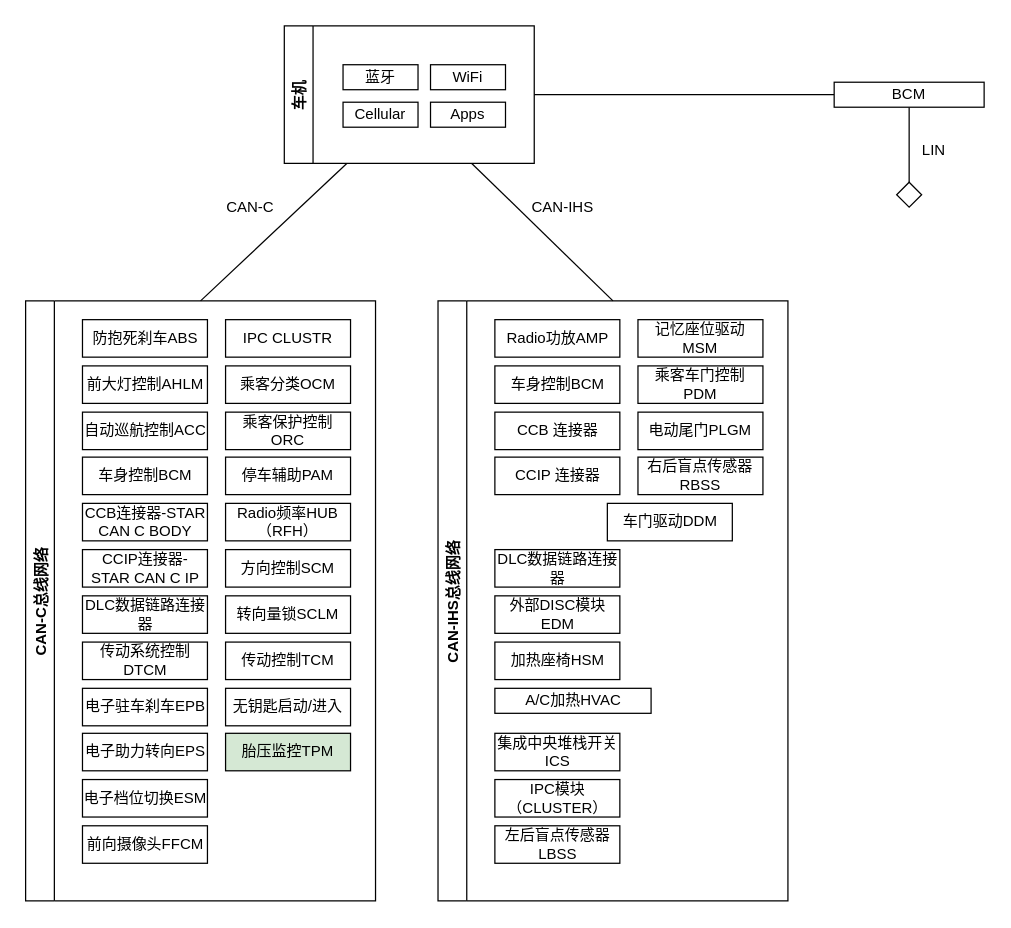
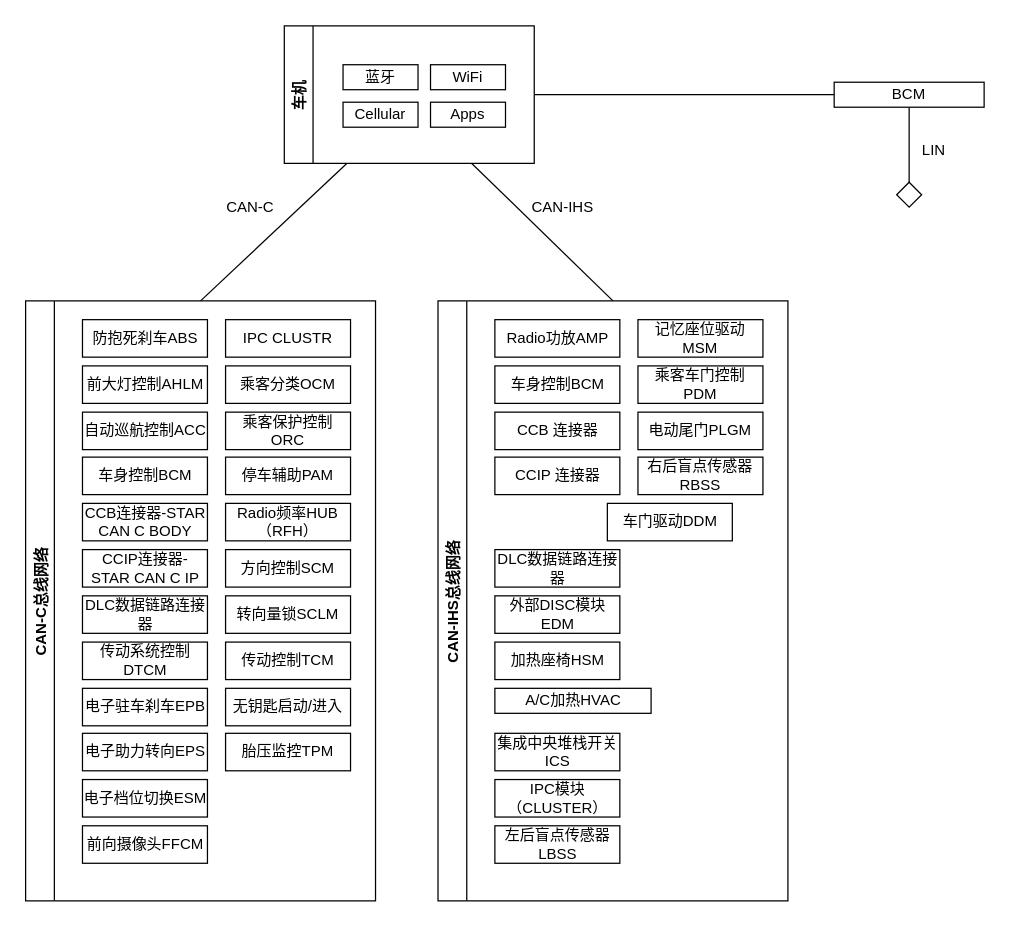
  <mxCell id="0" />
  <mxCell id="1" parent="0" />
  <mxCell id="2" style="edgeStyle=none;html=1;exitX=0.25;exitY=1;exitDx=0;exitDy=0;endArrow=none;endFill=0;entryX=0.5;entryY=0;entryDx=0;entryDy=0;" parent="1" source="30" target="4" edge="1"><mxGeometry relative="1" as="geometry"><mxPoint x="390" y="-75" as="sourcePoint" /></mxGeometry></mxCell>
  <mxCell id="3" style="edgeStyle=none;html=1;entryX=0.5;entryY=0;entryDx=0;entryDy=0;endArrow=none;endFill=0;exitX=0.75;exitY=1;exitDx=0;exitDy=0;" parent="1" source="30" target="37" edge="1"><mxGeometry relative="1" as="geometry"><mxPoint x="280" y="-20" as="sourcePoint" /><mxPoint x="280" y="50" as="targetPoint" /></mxGeometry></mxCell>
  <mxCell id="4" value="CAN-C总线网络" style="swimlane;horizontal=0;" parent="1" vertex="1"><mxGeometry x="20" y="240" width="280" height="480" as="geometry" /></mxCell>
  <mxCell id="5" value="防抱死刹车ABS" style="rounded=0;whiteSpace=wrap;html=1;" parent="4" vertex="1"><mxGeometry x="45.5" y="15" width="100" height="30" as="geometry" /></mxCell>
  <mxCell id="6" value="前大灯控制AHLM" style="rounded=0;whiteSpace=wrap;html=1;" vertex="1" parent="4"><mxGeometry x="45.5" y="52" width="100" height="30" as="geometry" /></mxCell>
  <mxCell id="7" value="自动巡航控制ACC" style="rounded=0;whiteSpace=wrap;html=1;" vertex="1" parent="4"><mxGeometry x="45.5" y="89" width="100" height="30" as="geometry" /></mxCell>
  <mxCell id="8" value="车身控制BCM" style="rounded=0;whiteSpace=wrap;html=1;" vertex="1" parent="4"><mxGeometry x="45.5" y="125" width="100" height="30" as="geometry" /></mxCell>
  <mxCell id="9" value="CCB连接器-STAR CAN C BODY" style="rounded=0;whiteSpace=wrap;html=1;" vertex="1" parent="4"><mxGeometry x="45.5" y="162" width="100" height="30" as="geometry" /></mxCell>
  <mxCell id="10" value="CCIP连接器-STAR CAN C IP" style="rounded=0;whiteSpace=wrap;html=1;" vertex="1" parent="4"><mxGeometry x="45.5" y="199" width="100" height="30" as="geometry" /></mxCell>
  <mxCell id="11" value="DLC数据链路连接器" style="rounded=0;whiteSpace=wrap;html=1;" vertex="1" parent="4"><mxGeometry x="45.5" y="236" width="100" height="30" as="geometry" /></mxCell>
  <mxCell id="12" value="传动系统控制DTCM" style="rounded=0;whiteSpace=wrap;html=1;" vertex="1" parent="4"><mxGeometry x="45.5" y="273" width="100" height="30" as="geometry" /></mxCell>
  <mxCell id="13" value="电子驻车刹车EPB" style="rounded=0;whiteSpace=wrap;html=1;" vertex="1" parent="4"><mxGeometry x="45.5" y="310" width="100" height="30" as="geometry" /></mxCell>
  <mxCell id="14" value="电子助力转向EPS" style="rounded=0;whiteSpace=wrap;html=1;" vertex="1" parent="4"><mxGeometry x="45.5" y="346" width="100" height="30" as="geometry" /></mxCell>
  <mxCell id="15" value="电子档位切换ESM" style="rounded=0;whiteSpace=wrap;html=1;" vertex="1" parent="4"><mxGeometry x="45.5" y="383" width="100" height="30" as="geometry" /></mxCell>
  <mxCell id="16" value="前向摄像头FFCM" style="rounded=0;whiteSpace=wrap;html=1;" vertex="1" parent="4"><mxGeometry x="45.5" y="420" width="100" height="30" as="geometry" /></mxCell>
  <mxCell id="17" value="IPC CLUSTR" style="rounded=0;whiteSpace=wrap;html=1;" vertex="1" parent="4"><mxGeometry x="160" y="15" width="100" height="30" as="geometry" /></mxCell>
  <mxCell id="18" value="乘客分类OCM" style="rounded=0;whiteSpace=wrap;html=1;" vertex="1" parent="4"><mxGeometry x="160" y="52" width="100" height="30" as="geometry" /></mxCell>
  <mxCell id="19" value="乘客保护控制ORC" style="rounded=0;whiteSpace=wrap;html=1;" vertex="1" parent="4"><mxGeometry x="160" y="89" width="100" height="30" as="geometry" /></mxCell>
  <mxCell id="20" value="停车辅助PAM" style="rounded=0;whiteSpace=wrap;html=1;" vertex="1" parent="4"><mxGeometry x="160" y="125" width="100" height="30" as="geometry" /></mxCell>
  <mxCell id="21" value="Radio频率HUB（RFH）" style="rounded=0;whiteSpace=wrap;html=1;" vertex="1" parent="4"><mxGeometry x="160" y="162" width="100" height="30" as="geometry" /></mxCell>
  <mxCell id="22" value="方向控制SCM" style="rounded=0;whiteSpace=wrap;html=1;" vertex="1" parent="4"><mxGeometry x="160" y="199" width="100" height="30" as="geometry" /></mxCell>
  <mxCell id="23" value="转向量锁SCLM" style="rounded=0;whiteSpace=wrap;html=1;" vertex="1" parent="4"><mxGeometry x="160" y="236" width="100" height="30" as="geometry" /></mxCell>
  <mxCell id="24" value="传动控制TCM" style="rounded=0;whiteSpace=wrap;html=1;" vertex="1" parent="4"><mxGeometry x="160" y="273" width="100" height="30" as="geometry" /></mxCell>
  <mxCell id="25" value="无钥匙启动/进入" style="rounded=0;whiteSpace=wrap;html=1;" parent="4" vertex="1"><mxGeometry x="160" y="310" width="100" height="30" as="geometry" /></mxCell>
- <mxCell id="26" value="胎压监控TPM" style="rounded=0;whiteSpace=wrap;html=1;fillColor=#d5e8d4;" parent="4" vertex="1"><mxGeometry x="160" y="346" width="100" height="30" as="geometry" /></mxCell>
+ <mxCell id="26" value="胎压监控TPM" style="rounded=0;whiteSpace=wrap;html=1;" parent="4" vertex="1"><mxGeometry x="160" y="346" width="100" height="30" as="geometry" /></mxCell>
  <mxCell id="27" style="edgeStyle=none;html=1;exitX=0.5;exitY=1;exitDx=0;exitDy=0;entryX=0.5;entryY=0;entryDx=0;entryDy=0;endArrow=none;endFill=0;" edge="1" parent="1" source="29" target="35"><mxGeometry relative="1" as="geometry" /></mxCell>
  <mxCell id="28" style="edgeStyle=none;html=1;exitX=0;exitY=0.5;exitDx=0;exitDy=0;entryX=1;entryY=0.5;entryDx=0;entryDy=0;endArrow=none;endFill=0;" edge="1" parent="1" source="29" target="30"><mxGeometry relative="1" as="geometry"><mxPoint x="627" y="75" as="sourcePoint" /></mxGeometry></mxCell>
  <mxCell id="29" value="BCM" style="rounded=0;whiteSpace=wrap;html=1;" parent="1" vertex="1"><mxGeometry x="667" y="65" width="120" height="20" as="geometry" /></mxCell>
  <mxCell id="30" value="车机" style="swimlane;horizontal=0;" parent="1" vertex="1"><mxGeometry x="227" y="20" width="200" height="110" as="geometry" /></mxCell>
  <mxCell id="31" value="蓝牙" style="rounded=0;whiteSpace=wrap;html=1;" parent="30" vertex="1"><mxGeometry x="47" y="31" width="60" height="20" as="geometry" /></mxCell>
  <mxCell id="32" value="WiFi" style="rounded=0;whiteSpace=wrap;html=1;" parent="30" vertex="1"><mxGeometry x="117" y="31" width="60" height="20" as="geometry" /></mxCell>
  <mxCell id="33" value="Cellular" style="rounded=0;whiteSpace=wrap;html=1;" parent="30" vertex="1"><mxGeometry x="47" y="61" width="60" height="20" as="geometry" /></mxCell>
  <mxCell id="34" value="Apps" style="rounded=0;whiteSpace=wrap;html=1;" parent="30" vertex="1"><mxGeometry x="117" y="61" width="60" height="20" as="geometry" /></mxCell>
  <mxCell id="35" value="" style="rhombus;whiteSpace=wrap;html=1;" vertex="1" parent="1"><mxGeometry x="717" y="145" width="20" height="20" as="geometry" /></mxCell>
  <mxCell id="36" value="LIN" style="text;html=1;strokeColor=none;fillColor=none;align=center;verticalAlign=middle;whiteSpace=wrap;rounded=0;" vertex="1" parent="1"><mxGeometry x="717" y="105" width="60" height="30" as="geometry" /></mxCell>
  <mxCell id="37" value="CAN-IHS总线网络" style="swimlane;horizontal=0;" vertex="1" parent="1"><mxGeometry x="350" y="240" width="280" height="480" as="geometry" /></mxCell>
  <mxCell id="38" value="Radio功放AMP" style="rounded=0;whiteSpace=wrap;html=1;" vertex="1" parent="37"><mxGeometry x="45.5" y="15" width="100" height="30" as="geometry" /></mxCell>
  <mxCell id="39" value="车身控制BCM" style="rounded=0;whiteSpace=wrap;html=1;" vertex="1" parent="37"><mxGeometry x="45.5" y="52" width="100" height="30" as="geometry" /></mxCell>
  <mxCell id="40" value="CCB 连接器" style="rounded=0;whiteSpace=wrap;html=1;" vertex="1" parent="37"><mxGeometry x="45.5" y="89" width="100" height="30" as="geometry" /></mxCell>
  <mxCell id="41" value="CCIP 连接器" style="rounded=0;whiteSpace=wrap;html=1;" vertex="1" parent="37"><mxGeometry x="45.5" y="125" width="100" height="30" as="geometry" /></mxCell>
  <mxCell id="42" value="车门驱动DDM" style="rounded=0;whiteSpace=wrap;html=1;" vertex="1" parent="37"><mxGeometry x="135.5" y="162" width="100" height="30" as="geometry" /></mxCell>
  <mxCell id="43" value="&lt;span&gt;DLC数据链路连接器&lt;/span&gt;" style="rounded=0;whiteSpace=wrap;html=1;" vertex="1" parent="37"><mxGeometry x="45.5" y="199" width="100" height="30" as="geometry" /></mxCell>
  <mxCell id="44" value="外部DISC模块EDM" style="rounded=0;whiteSpace=wrap;html=1;" vertex="1" parent="37"><mxGeometry x="45.5" y="236" width="100" height="30" as="geometry" /></mxCell>
  <mxCell id="45" value="加热座椅HSM" style="rounded=0;whiteSpace=wrap;html=1;" vertex="1" parent="37"><mxGeometry x="45.5" y="273" width="100" height="30" as="geometry" /></mxCell>
  <mxCell id="46" value="A/C加热HVAC" style="rounded=0;whiteSpace=wrap;html=1;" vertex="1" parent="37"><mxGeometry x="45.5" y="310" width="125" height="20" as="geometry" /></mxCell>
  <mxCell id="47" value="集成中央堆栈开关&lt;br&gt;ICS" style="rounded=0;whiteSpace=wrap;html=1;" vertex="1" parent="37"><mxGeometry x="45.5" y="346" width="100" height="30" as="geometry" /></mxCell>
  <mxCell id="48" value="IPC模块（CLUSTER）" style="rounded=0;whiteSpace=wrap;html=1;" vertex="1" parent="37"><mxGeometry x="45.5" y="383" width="100" height="30" as="geometry" /></mxCell>
  <mxCell id="49" value="左后盲点传感器&lt;br&gt;LBSS" style="rounded=0;whiteSpace=wrap;html=1;" vertex="1" parent="37"><mxGeometry x="45.5" y="420" width="100" height="30" as="geometry" /></mxCell>
  <mxCell id="50" value="记忆座位驱动MSM" style="rounded=0;whiteSpace=wrap;html=1;" vertex="1" parent="37"><mxGeometry x="160" y="15" width="100" height="30" as="geometry" /></mxCell>
  <mxCell id="51" value="乘客车门控制PDM" style="rounded=0;whiteSpace=wrap;html=1;" vertex="1" parent="37"><mxGeometry x="160" y="52" width="100" height="30" as="geometry" /></mxCell>
  <mxCell id="52" value="电动尾门PLGM" style="rounded=0;whiteSpace=wrap;html=1;" vertex="1" parent="37"><mxGeometry x="160" y="89" width="100" height="30" as="geometry" /></mxCell>
  <mxCell id="53" value="右后盲点传感器&lt;br&gt;RBSS" style="rounded=0;whiteSpace=wrap;html=1;" vertex="1" parent="37"><mxGeometry x="160" y="125" width="100" height="30" as="geometry" /></mxCell>
  <mxCell id="54" value="CAN-C" style="text;html=1;strokeColor=none;fillColor=none;align=center;verticalAlign=middle;whiteSpace=wrap;rounded=0;" vertex="1" parent="1"><mxGeometry x="170" y="150" width="60" height="30" as="geometry" /></mxCell>
  <mxCell id="55" value="CAN-IHS" style="text;html=1;strokeColor=none;fillColor=none;align=center;verticalAlign=middle;whiteSpace=wrap;rounded=0;" vertex="1" parent="1"><mxGeometry x="420" y="150" width="60" height="30" as="geometry" /></mxCell>
